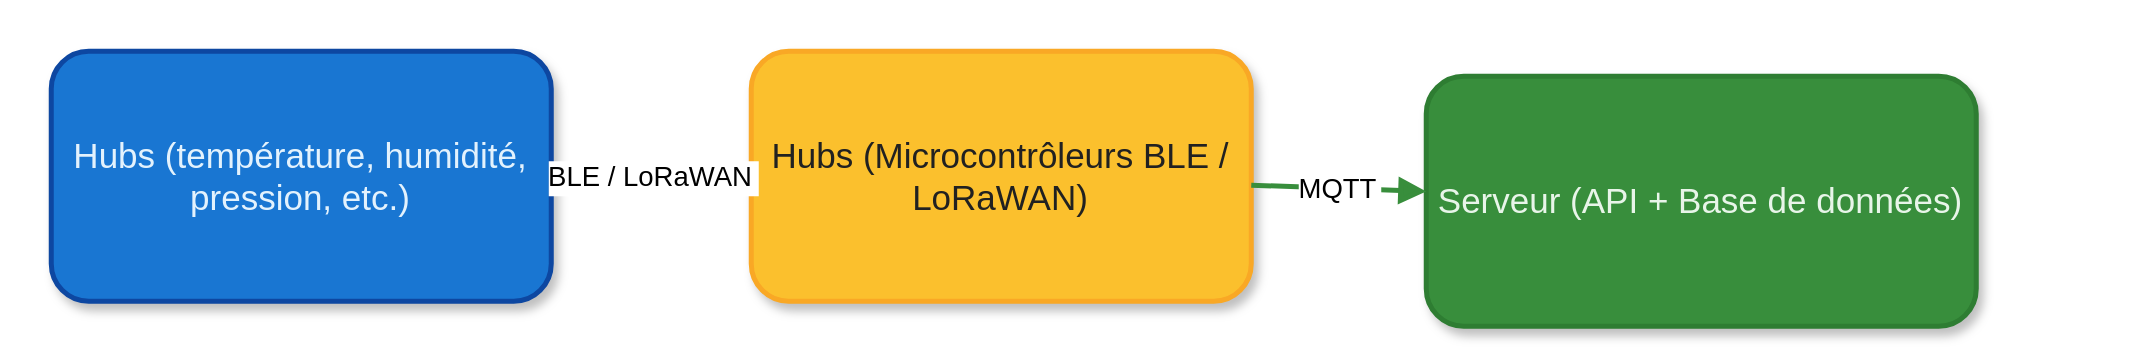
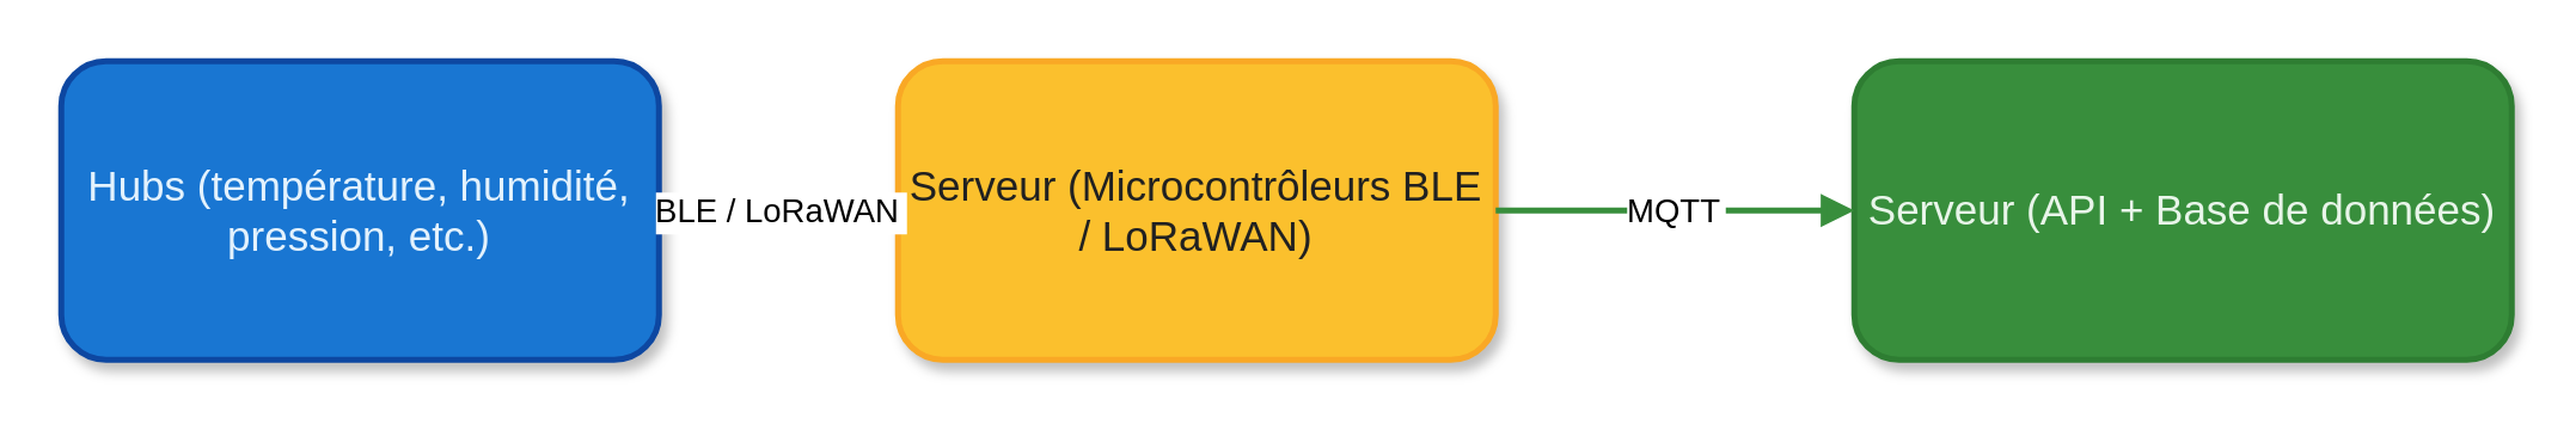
  <mxCell id="0" />
  <mxCell id="1" parent="0" />
  <mxCell id="2" value="Hubs (température, humidité, pression, etc.)" style="rounded=1;whiteSpace=wrap;fillColor=#1976D2;strokeColor=#0D47A1;strokeWidth=2;fontSize=14;fontColor=#E3F2FD;shadow=1;" vertex="1" parent="1"><mxGeometry x="20" y="20" width="200" height="100" as="geometry" /></mxCell>
- <mxCell id="3" value="Hubs (Microcontrôleurs BLE / LoRaWAN)" style="rounded=1;whiteSpace=wrap;fillColor=#FBC02D;strokeColor=#F9A825;strokeWidth=2;fontSize=14;fontColor=#212121;shadow=1;" vertex="1" parent="1"><mxGeometry x="300" y="20" width="200" height="100" as="geometry" /></mxCell>
- <mxCell id="4" value="Serveur (API + Base de données)" style="rounded=1;whiteSpace=wrap;fillColor=#388E3C;strokeColor=#2E7D32;strokeWidth=2;fontSize=14;fontColor=#E8F5E9;shadow=1;" vertex="1" parent="1"><mxGeometry x="570" y="30" width="220" height="100" as="geometry" /></mxCell>
+ <mxCell id="3" value="Serveur (Microcontrôleurs BLE / LoRaWAN)" style="rounded=1;whiteSpace=wrap;fillColor=#FBC02D;strokeColor=#F9A825;strokeWidth=2;fontSize=14;fontColor=#212121;shadow=1;" vertex="1" parent="1"><mxGeometry x="300" y="20" width="200" height="100" as="geometry" /></mxCell>
+ <mxCell id="4" value="Serveur (API + Base de données)" style="rounded=1;whiteSpace=wrap;fillColor=#388E3C;strokeColor=#2E7D32;strokeWidth=2;fontSize=14;fontColor=#E8F5E9;shadow=1;" vertex="1" parent="1"><mxGeometry x="620" y="20" width="220" height="100" as="geometry" /></mxCell>
  <mxCell id="5" style="endArrow=block;endFill=1;strokeWidth=2;strokeColor=#1976D2;curved=1;" edge="1" parent="1" source="2" target="3" value="BLE / LoRaWAN" labelPosition="center" align="center" verticalAlign="middle" fontColor="#505050" fontSize="11" fontStyle="1"><mxGeometry relative="1" as="geometry" /></mxCell>
  <mxCell id="6" style="endArrow=block;endFill=1;strokeWidth=2;strokeColor=#388E3C;curved=1;" edge="1" parent="1" source="3" target="4" value="MQTT" labelPosition="center" align="center" verticalAlign="middle" fontColor="#505050" fontSize="11" fontStyle="1"><mxGeometry relative="1" as="geometry" /></mxCell>
